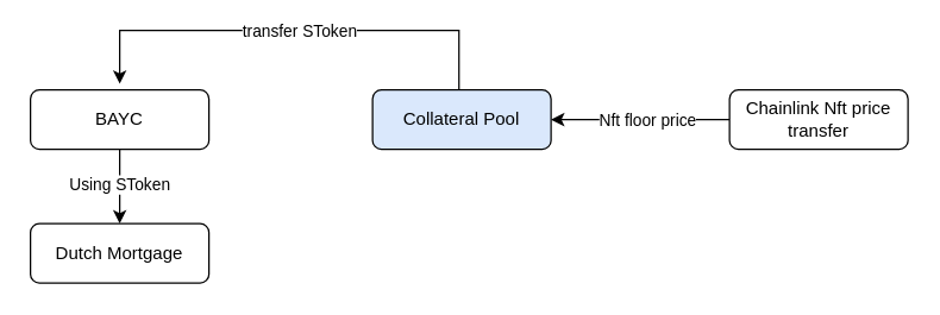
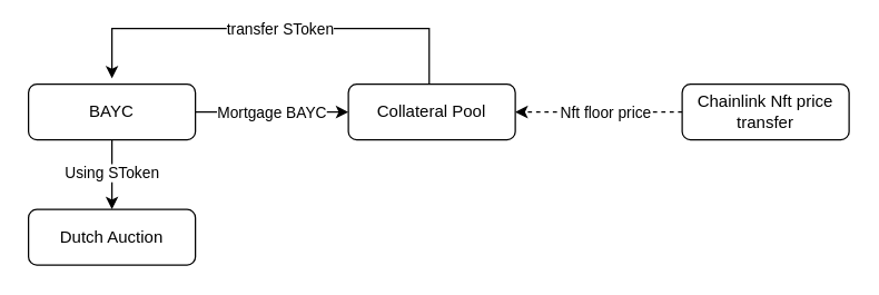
  <mxCell id="0" />
  <mxCell id="1" parent="0" />
+ <mxCell id="2" value="" style="edgeStyle=orthogonalEdgeStyle;rounded=0;orthogonalLoop=1;jettySize=auto;html=1;entryX=0;entryY=0.5;entryDx=0;entryDy=0;" edge="1" parent="1" source="6" target="11"><mxGeometry relative="1" as="geometry"><mxPoint x="180" y="80" as="targetPoint" /><Array as="points"><mxPoint x="230" y="80" /><mxPoint x="230" y="80" /></Array></mxGeometry></mxCell>
+ <mxCell id="3" value="Mortgage BAYC" style="edgeLabel;html=1;align=center;verticalAlign=middle;resizable=0;points=[];" vertex="1" connectable="0" parent="2"><mxGeometry x="-0.332" relative="1" as="geometry"><mxPoint x="17" as="offset" /></mxGeometry></mxCell>
  <mxCell id="4" style="edgeStyle=orthogonalEdgeStyle;rounded=0;orthogonalLoop=1;jettySize=auto;html=1;entryX=0.5;entryY=0;entryDx=0;entryDy=0;" edge="1" parent="1" source="6" target="12"><mxGeometry relative="1" as="geometry"><mxPoint x="80" y="160" as="targetPoint" /></mxGeometry></mxCell>
  <mxCell id="5" value="Using SToken" style="edgeLabel;html=1;align=center;verticalAlign=middle;resizable=0;points=[];" vertex="1" connectable="0" parent="4"><mxGeometry x="-0.098" y="-1" relative="1" as="geometry"><mxPoint as="offset" /></mxGeometry></mxCell>
  <mxCell id="6" value="BAYC" style="rounded=1;whiteSpace=wrap;html=1;fontSize=12;glass=0;strokeWidth=1;shadow=0;" parent="1" vertex="1"><mxGeometry x="20" y="60" width="120" height="40" as="geometry" /></mxCell>
  <mxCell id="7" style="edgeStyle=orthogonalEdgeStyle;rounded=0;orthogonalLoop=1;jettySize=auto;html=1;entryX=0.516;entryY=-0.103;entryDx=0;entryDy=0;entryPerimeter=0;" edge="1" parent="1"><mxGeometry relative="1" as="geometry"><mxPoint x="80" y="55.88" as="targetPoint" /><mxPoint x="308.11" y="60" as="sourcePoint" /><Array as="points"><mxPoint x="308.08" y="20" /><mxPoint x="80.08" y="20" /></Array></mxGeometry></mxCell>
  <mxCell id="8" value="transfer SToken" style="edgeLabel;html=1;align=center;verticalAlign=middle;resizable=0;points=[];" vertex="1" connectable="0" parent="7"><mxGeometry x="-0.102" relative="1" as="geometry"><mxPoint x="-12" as="offset" /></mxGeometry></mxCell>
- <mxCell id="9" style="edgeStyle=orthogonalEdgeStyle;rounded=0;orthogonalLoop=1;jettySize=auto;html=1;entryX=1;entryY=0.5;entryDx=0;entryDy=0;exitX=0;exitY=0.5;exitDx=0;exitDy=0;" edge="1" parent="1" source="13" target="11"><mxGeometry relative="1" as="geometry"><mxPoint x="490" y="20" as="targetPoint" /><mxPoint x="350" y="10" as="sourcePoint" /></mxGeometry></mxCell>
+ <mxCell id="9" style="edgeStyle=orthogonalEdgeStyle;rounded=0;orthogonalLoop=1;jettySize=auto;html=1;entryX=1;entryY=0.5;entryDx=0;entryDy=0;exitX=0;exitY=0.5;exitDx=0;exitDy=0;dashed=1;" edge="1" parent="1" source="13" target="11"><mxGeometry relative="1" as="geometry"><mxPoint x="490" y="20" as="targetPoint" /><mxPoint x="350" y="10" as="sourcePoint" /></mxGeometry></mxCell>
  <mxCell id="10" value="Nft floor price" style="edgeLabel;html=1;align=center;verticalAlign=middle;resizable=0;points=[];" vertex="1" connectable="0" parent="9"><mxGeometry x="0.231" y="-2" relative="1" as="geometry"><mxPoint x="18" y="2" as="offset" /></mxGeometry></mxCell>
- <mxCell id="11" value="Collateral Pool" style="rounded=1;whiteSpace=wrap;html=1;fontSize=12;glass=0;strokeWidth=1;shadow=0;fillColor=#dae8fc;" vertex="1" parent="1"><mxGeometry x="250" y="60" width="120" height="40" as="geometry" /></mxCell>
- <mxCell id="12" value="Dutch Mortgage" style="rounded=1;whiteSpace=wrap;html=1;fontSize=12;glass=0;strokeWidth=1;shadow=0;" vertex="1" parent="1"><mxGeometry x="20" y="150" width="120" height="40" as="geometry" /></mxCell>
+ <mxCell id="11" value="Collateral Pool" style="rounded=1;whiteSpace=wrap;html=1;fontSize=12;glass=0;strokeWidth=1;shadow=0;" vertex="1" parent="1"><mxGeometry x="250" y="60" width="120" height="40" as="geometry" /></mxCell>
+ <mxCell id="12" value="Dutch Auction" style="rounded=1;whiteSpace=wrap;html=1;fontSize=12;glass=0;strokeWidth=1;shadow=0;" vertex="1" parent="1"><mxGeometry x="20" y="150" width="120" height="40" as="geometry" /></mxCell>
  <mxCell id="13" value="Chainlink Nft price transfer" style="rounded=1;whiteSpace=wrap;html=1;fontSize=12;glass=0;strokeWidth=1;shadow=0;" vertex="1" parent="1"><mxGeometry x="490" y="60" width="120" height="40" as="geometry" /></mxCell>
